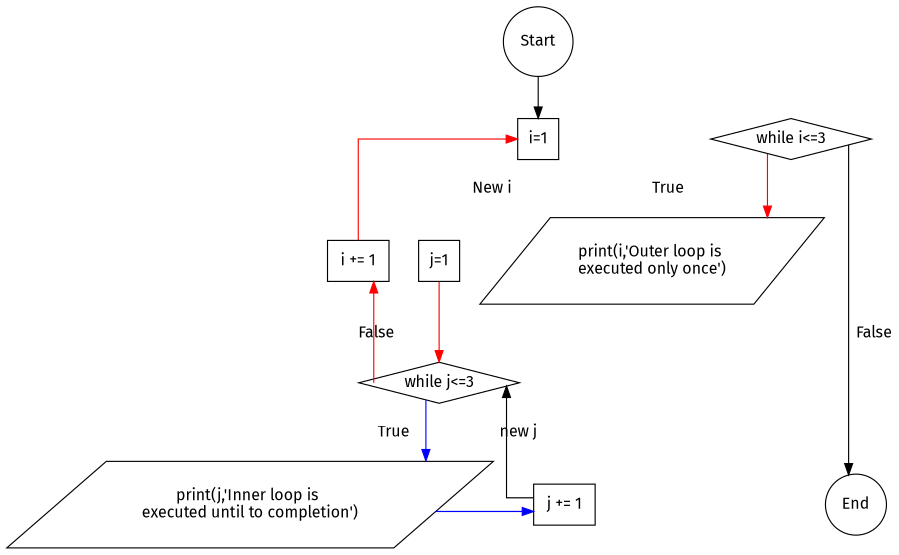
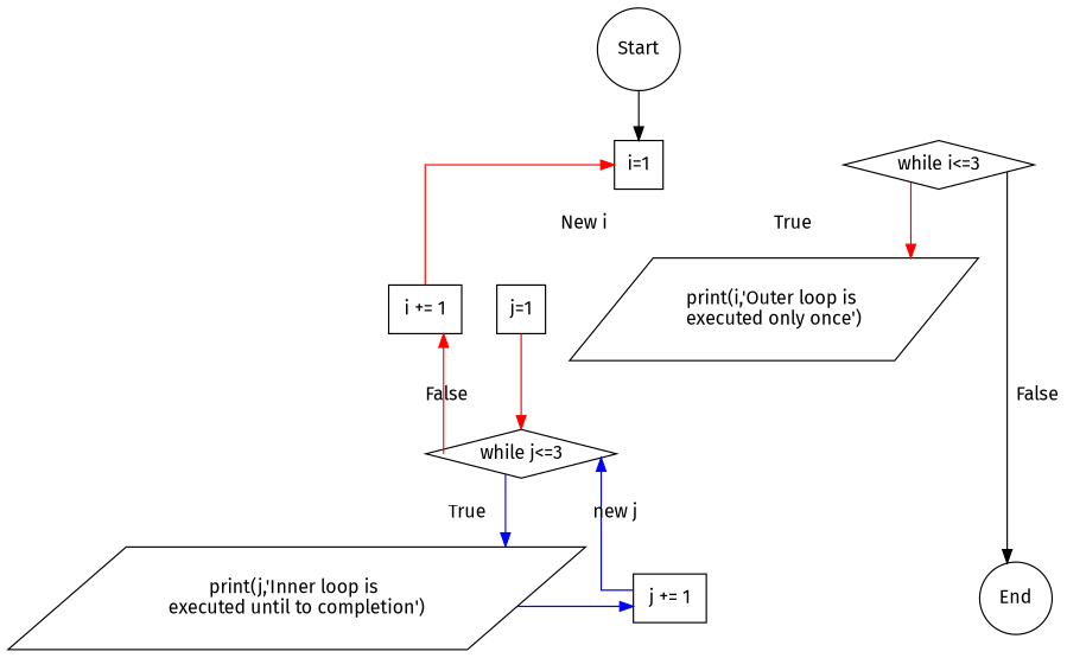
  digraph {
    fontname="Fira Sans"
    splines=ortho
    node [fontname="Fira Sans" shape=square]
    edge [color=red fontname="Fira Sans"]
    n1 [label="i=1"]
    n2 [label="while i<=3" shape=diamond]
    n3 [label="print(i,'Outer loop is \nexecuted only once')" shape=parallelogram]
    n4 [label="j=1"]
    n5 [label="i += 1" shape=rectangle]
    n6 [label="print(j,'Inner loop is \nexecuted until to completion')" shape=parallelogram width=0.5]
    n7 [label="j += 1" shape=rectangle]
    n8 [label=End shape=circle]
    n9 [label="while j<=3" shape=diamond]
    n10 [label=Start shape=circle]
    subgraph sub_1 {
      rank=same
      n1
      n2
    }
    subgraph sub_2 {
      rank=same
      n3
      n4
      n5
    }
    subgraph sub_3 {
      rank=same
      n6
      n7
    }
    subgraph sub_4 {
      rank=max
      n8
    }
    n2 -> n3 [label=True]
    n2 -> n8 [label=False color=""]
    n4 -> n9
    n5 -> n1 [constraint=False label="New i"]
    n6 -> n7 [color=blue]
-   n7 -> n9 [color=black label="new j"]
+   n7 -> n9 [color=blue label="new j"]
    n9 -> n5 [label=False tailport=w]
    n9 -> n6 [color=blue label=True]
    n10 -> n1 [color=""]
  }
